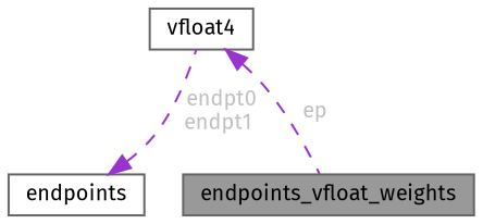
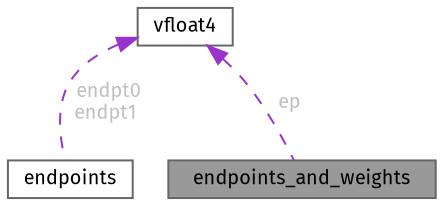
  digraph {
    fontname="Fira Sans"
    node [color=gray40 fillcolor=white fontname="Fira Sans" fontsize=10 shape=box style=filled]
    edge [color=darkorchid3 dir=back fontcolor=grey fontname="Fira Sans" fontsize=10 labelfontname=Helvetica labelfontsize=10 style=dashed]
-   n1 [fillcolor=grey60 fontcolor=black height=0.2 label=endpoints_vfloat_weights width=0.4]
+   n1 [fillcolor=grey60 fontcolor=black height=0.2 label=endpoints_and_weights width=0.4]
    n2 [height=0.2 label=endpoints width=0.4]
    n3 [height=0.2 label=vfloat4 width=0.4]
    n3 -> n1 [label=" ep"]
-   n2 -> n3 [label=" endpt0\nendpt1"]
+   n3 -> n2 [label=" endpt0\nendpt1"]
  }
